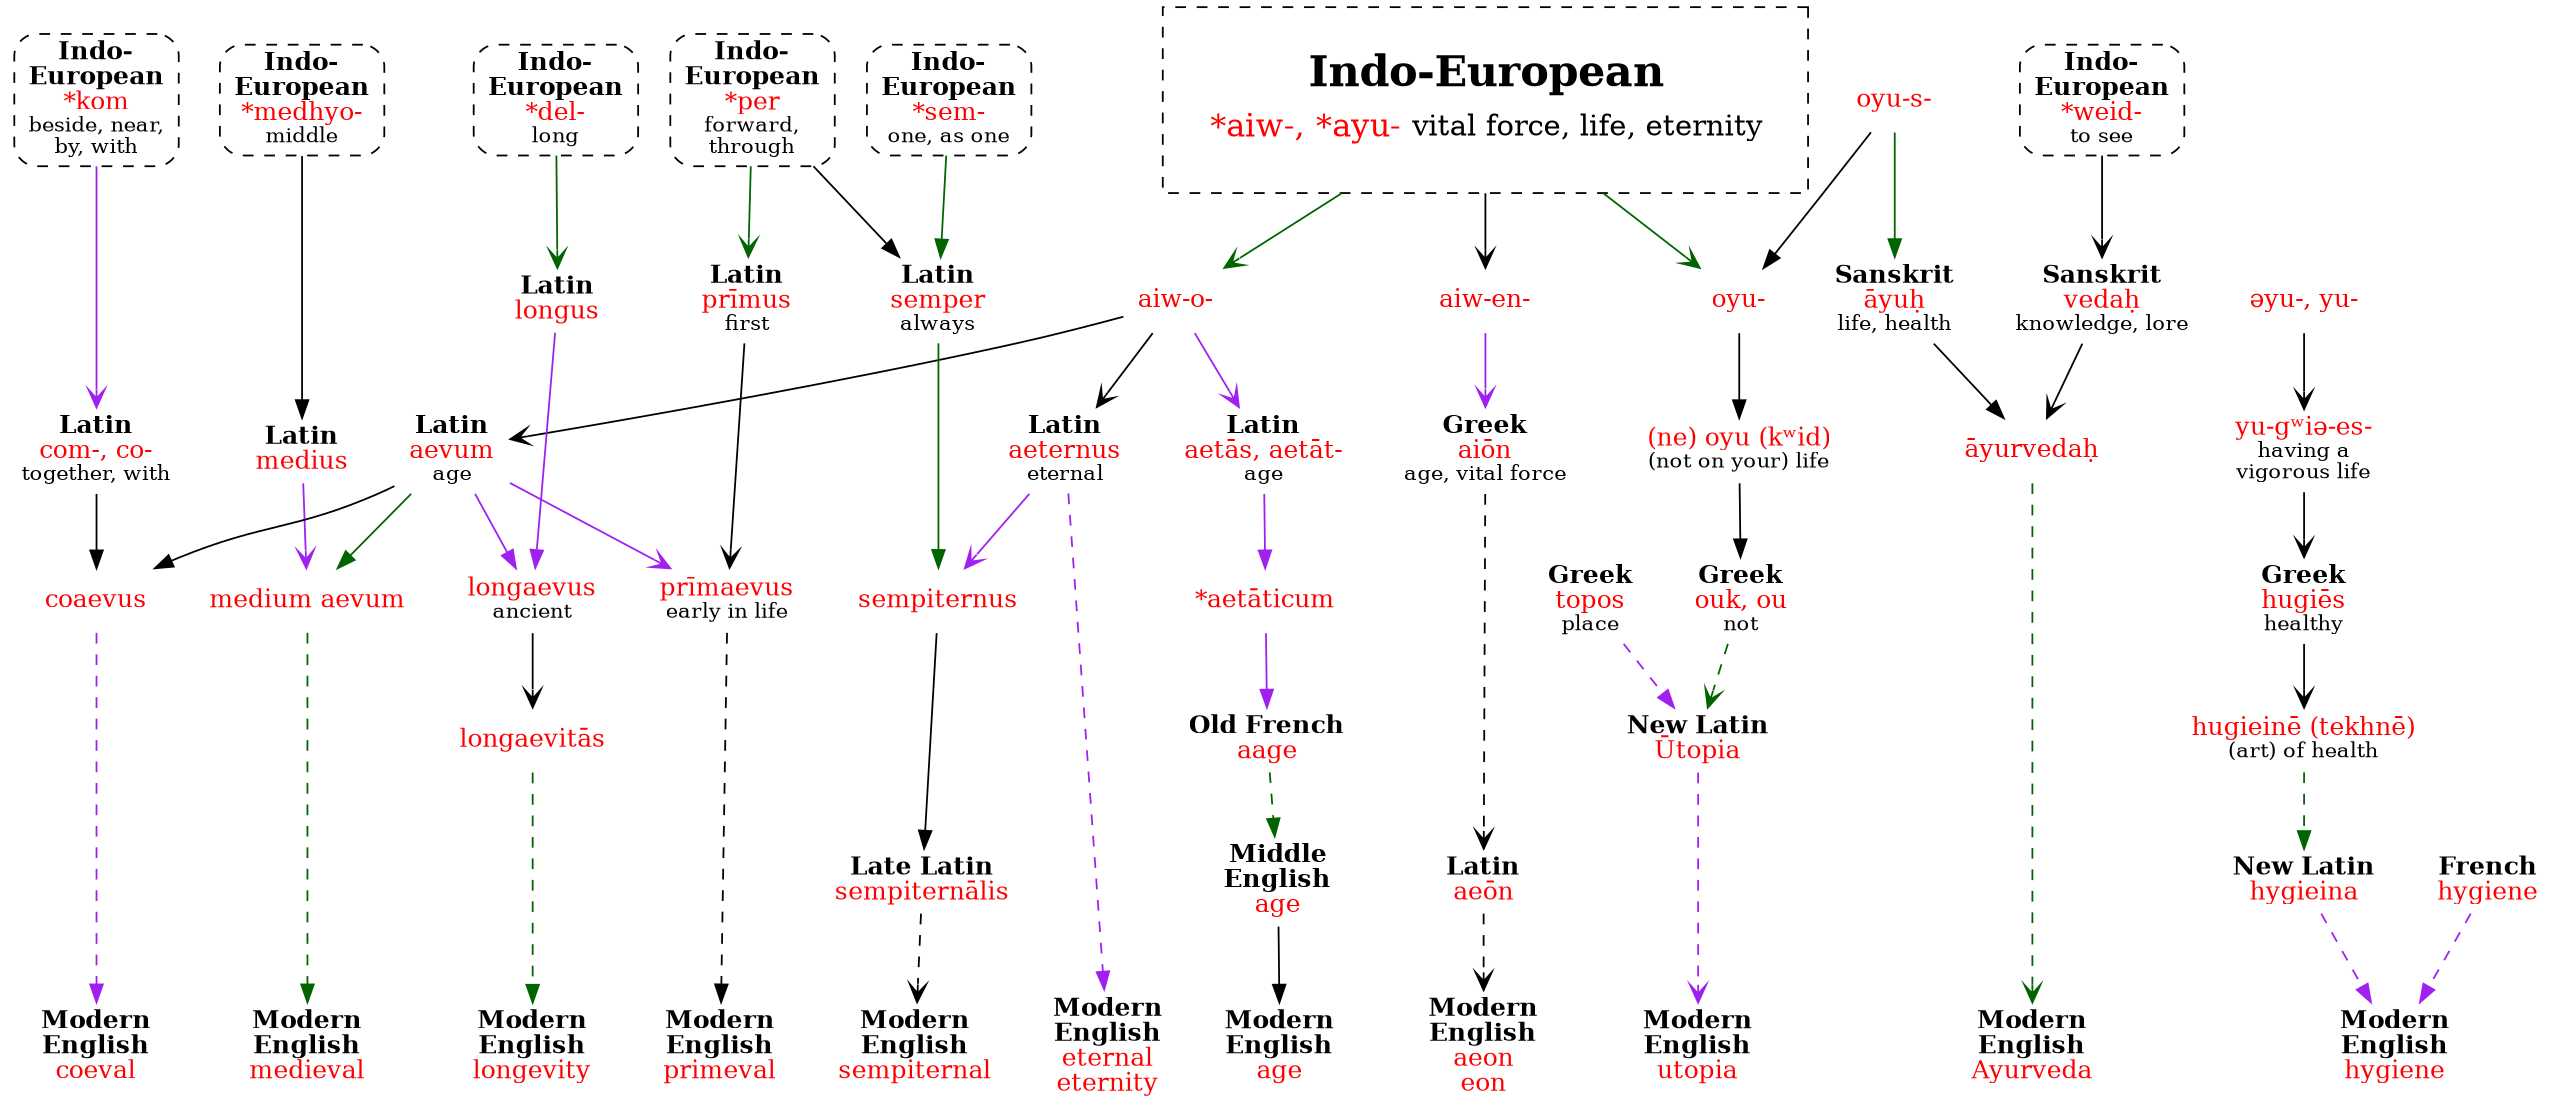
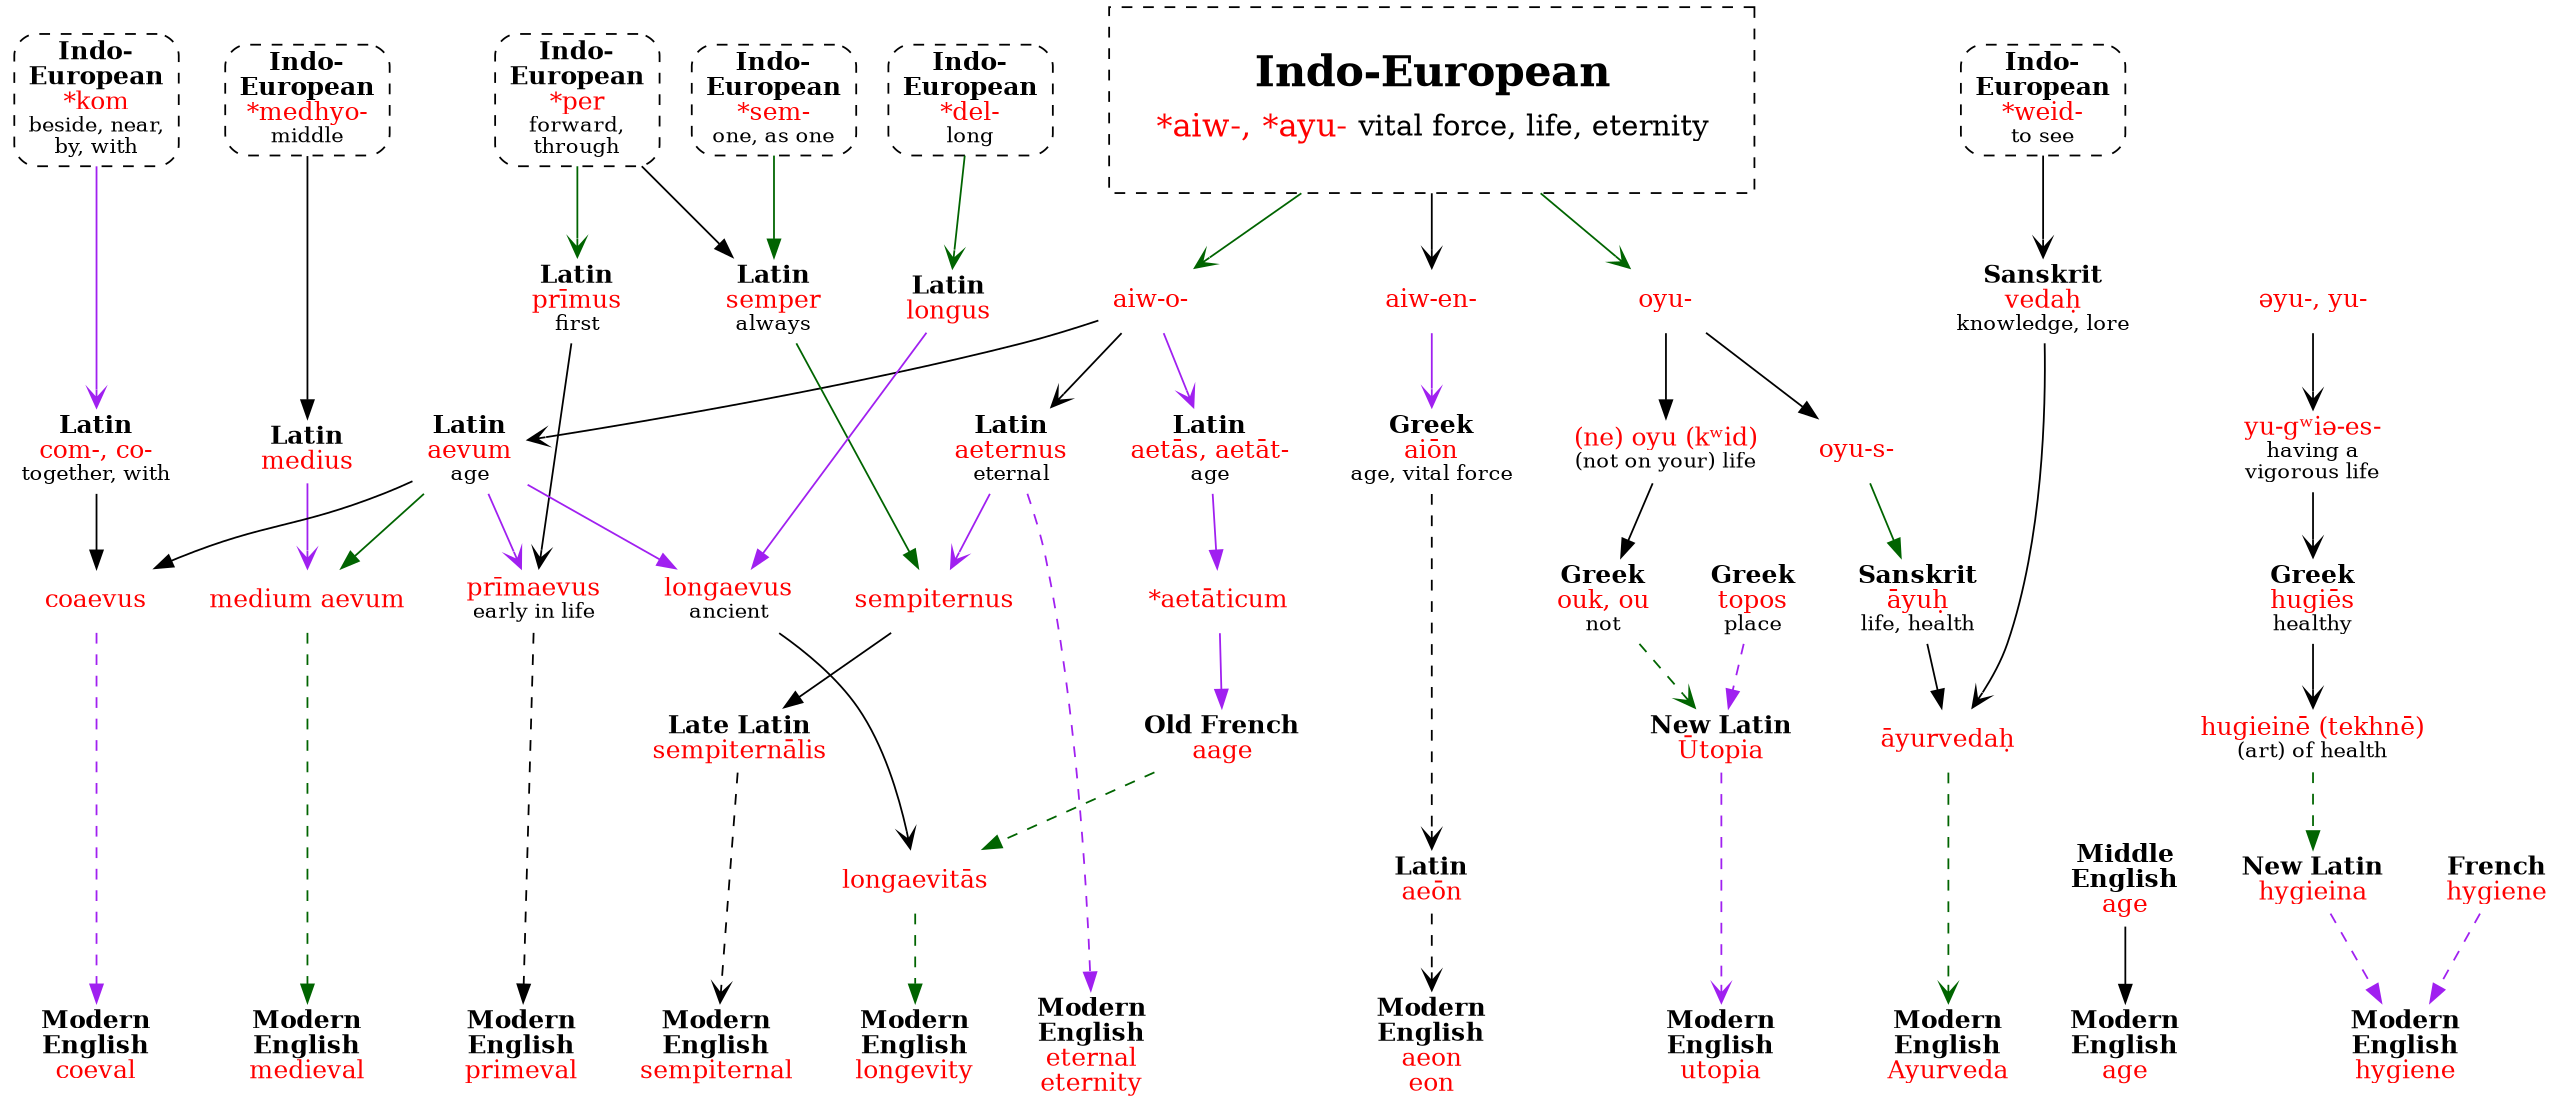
  strict digraph {
    node [shape=none]
    edge [arrowhead=normal color=black]
    n1 [label=<<b>Modern<br/>English</b><br/><font color="red">coeval</font>>]
    n2 [label=<<b>Modern<br/>English</b><br/><font color="red">medieval</font>>]
    n3 [label=<<b>Modern<br/>English</b><br/><font color="red">primeval</font>>]
    n4 [label=<<b>Modern<br/>English</b><br/><font color="red">longevity</font>>]
    n5 [label=<<b>Modern<br/>English</b><br/><font color="red">eternal<br/>eternity</font>>]
    n6 [label=<<b>Modern<br/>English</b><br/><font color="red">sempiternal</font>>]
    n7 [label=<<b>Modern<br/>English</b><br/><font color="red">age</font>>]
    n8 [label=<<b>Modern<br/>English</b><br/><font color="red">aeon<br/>eon</font>>]
    n9 [label=<<b>Modern<br/>English</b><br/><font color="red">hygiene</font>>]
    n10 [label=<<b>Modern<br/>English</b><br/><font color="red">utopia</font>>]
    n11 [label=<<b>Modern<br/>English</b><br/><font color="red">Ayurveda</font>>]
    n12 [label=<<table border="0"><tr><td colspan="2"><font point-size="24"><b>Indo-European</b></font></td></tr><tr><td><font point-size="18" color="red">*aiw-, *ayu-</font></td><td><font point-size="16">vital force, life, eternity</font></td></tr></table>> margin=.3 peripheries=1 shape=rect style=dashed]
    n13 [label=<<b>Indo-<br/>European</b><br/><font color="red">*kom</font><br/><font point-size="12">beside, near,<br/>by, with</font>> shape=box style="dashed,rounded"]
    n14 [label=<<b>Indo-<br/>European</b><br/><font color="red">*medhyo-</font><br/><font point-size="12">middle</font>> shape=box style="dashed,rounded"]
    n15 [label=<<b>Indo-<br/>European</b><br/><font color="red">*per</font><br/><font point-size="12">forward,<br/>through</font>> shape=box style="dashed,rounded"]
    n16 [label=<<b>Indo-<br/>European</b><br/><font color="red">*del-</font><br/><font point-size="12">long</font>> shape=box style="dashed,rounded"]
    n17 [label=<<b>Indo-<br/>European</b><br/><font color="red">*sem-</font><br/><font point-size="12">one, as one</font>> shape=box style="dashed,rounded"]
    n18 [label=<<b>Indo-<br/>European</b><br/><font color="red">*weid-</font><br/><font point-size="12">to see</font>> shape=box style="dashed,rounded"]
    n19 [label=<<font color="red">aiw-o-</font>>]
    n20 [label=<<font color="red">aiw-en-</font>>]
    n21 [label=<<font color="red">oyu-</font>>]
    n22 [label=<<b>Latin</b><br/><font color="red">com-, co-</font><br/><font point-size="12">together, with</font>>]
    n23 [label=<<b>Latin</b><br/><font color="red">medius</font>>]
    n24 [label=<<b>Latin</b><br/><font color="red">prīmus</font><br/><font point-size="12">first</font>>]
    n25 [label=<<b>Latin</b><br/><font color="red">semper</font><br/><font point-size="12">always</font>>]
    n26 [label=<<b>Latin</b><br/><font color="red">longus</font>>]
    n27 [label=<<b>Sanskrit</b><br/><font color="red">vedaḥ</font><br/><font point-size="12">knowledge, lore</font>>]
    n28 [label=<<b>Latin</b><br/><font color="red">aevum</font><br/><font point-size="12">age</font>>]
    n29 [label=<<b>Latin</b><br/><font color="red">aeternus</font><br/><font point-size="12">eternal</font>>]
    n30 [label=<<b>Latin</b><br/><font color="red">aetās, aetāt-</font><br/><font point-size="12">age</font>>]
    n31 [label=<<b>Greek</b><br/><font color="red">aiōn</font><br/><font point-size="12">age, vital force</font>>]
    n32 [label=<<font color="red">əyu-, yu-</font>>]
    n33 [label=<<font color="red">yu-gʷiə-es-</font><br/><font point-size="12">having a<br/>vigorous life</font>>]
    n34 [label=<<font color="red">(ne) oyu (kʷid)</font><br/><font point-size="12">(not on your) life</font>>]
    n35 [label=<<font color="red">oyu-s-</font>>]
    n36 [label=<<font color="red">coaevus</font>>]
    n37 [label=<<font color="red">medium aevum</font>>]
    n38 [label=<<font color="red">prīmaevus</font><br/><font point-size="12">early in life</font>>]
    n39 [label=<<font color="red">longaevus</font><br/><font point-size="12">ancient</font>>]
    n40 [label=<<font color="red">sempiternus</font>>]
    n41 [label=<<font color="red">*aetāticum</font>>]
    n42 [label=<<font color="red">longaevitās</font>>]
    n43 [label=<<b>Late Latin</b><br/><font color="red">sempiternālis</font>>]
    n44 [label=<<b>Old French</b><br/><font color="red">aage</font>>]
    n45 [label=<<b>Middle<br/>English</b><br/><font color="red">age</font>>]
    n46 [label=<<b>Latin</b><br/><font color="red">aeōn</font>>]
    n47 [label=<<b>Greek</b><br/><font color="red">hugiēs</font><br/><font point-size="12">healthy</font>>]
    n48 [label=<<font color="red">hugieinē (tekhnē)</font><br/><font point-size="12">(art) of health</font>>]
    n49 [label=<<b>New Latin</b><br/><font color="red">hygieina</font>>]
    n50 [label=<<b>French</b><br/><font color="red">hygiene</font>>]
    n51 [label=<<b>Greek</b><br/><font color="red">ouk, ou</font><br/><font point-size="12">not</font>>]
    n52 [label=<<b>Sanskrit</b><br/><font color="red">āyuḥ</font><br/><font point-size="12">life, health</font>>]
    n53 [label=<<b>New Latin</b><br/><font color="red">Ūtopia</font>>]
    n54 [label=<<b>Greek</b><br/><font color="red">topos</font><br/><font point-size="12">place</font>>]
    n55 [label=<<font color="red">āyurvedaḥ</font>>]
    subgraph sub_1 {
      rank=sink
      n1
      n2
      n3
      n4
      n5
      n6
      n7
      n8
      n9
      n10
      n11
    }
    subgraph sub_2 {
      rank=same
      n12
      n13
      n14
      n15
      n16
      n17
      n18
    }
    n12 -> n19 [arrowhead=vee color=darkgreen]
    n12 -> n20 [arrowhead=vee]
    n12 -> n21 [arrowhead=vee color=darkgreen]
    n13 -> n22 [arrowhead=vee color=purple]
    n14 -> n23
    n15 -> n24 [arrowhead=vee color=darkgreen]
    n15 -> n25
    n16 -> n26 [arrowhead=vee color=darkgreen]
    n17 -> n25 [color=darkgreen]
    n18 -> n27 [arrowhead=vee]
    n19 -> n28 [arrowhead=vee]
    n19 -> n29 [arrowhead=vee]
    n19 -> n30 [arrowhead=vee color=purple]
    n20 -> n31 [arrowhead=vee color=purple]
    n21 -> n34
-   n35 -> n21
+   n21 -> n35
    n22 -> n36
    n23 -> n37 [arrowhead=vee color=purple]
    n24 -> n38 [arrowhead=vee]
    n25 -> n40 [color=darkgreen]
    n26 -> n39 [color=purple]
    n27 -> n55 [arrowhead=vee]
    n28 -> n36
    n28 -> n37 [color=darkgreen]
    n28 -> n38 [arrowhead=vee color=purple]
    n28 -> n39 [color=purple]
    n29 -> n5 [color=purple style=dashed]
    n29 -> n40 [arrowhead=vee color=purple]
    n30 -> n41 [color=purple]
    n31 -> n46 [arrowhead=vee style=dashed]
    n32 -> n33 [arrowhead=vee]
    n33 -> n47 [arrowhead=vee]
    n34 -> n51
    n35 -> n52 [color=darkgreen]
    n36 -> n1 [color=purple style=dashed]
    n37 -> n2 [color=darkgreen style=dashed]
    n38 -> n3 [style=dashed]
    n39 -> n42 [arrowhead=vee]
    n40 -> n43
    n41 -> n44 [color=purple]
    n42 -> n4 [color=darkgreen style=dashed]
    n43 -> n6 [arrowhead=vee style=dashed]
-   n44 -> n45 [color=darkgreen style=dashed]
+   n44 -> n42 [color=darkgreen style=dashed]
    n45 -> n7
    n46 -> n8 [arrowhead=vee style=dashed]
    n47 -> n48 [arrowhead=vee]
    n48 -> n49 [color=darkgreen style=dashed]
    n49 -> n9 [color=purple style=dashed]
    n50 -> n9 [color=purple style=dashed]
    n51 -> n53 [arrowhead=vee color=darkgreen style=dashed]
    n52 -> n55
    n53 -> n10 [arrowhead=vee color=purple style=dashed]
    n54 -> n53 [color=purple style=dashed]
    n55 -> n11 [arrowhead=vee color=darkgreen style=dashed]
  }
